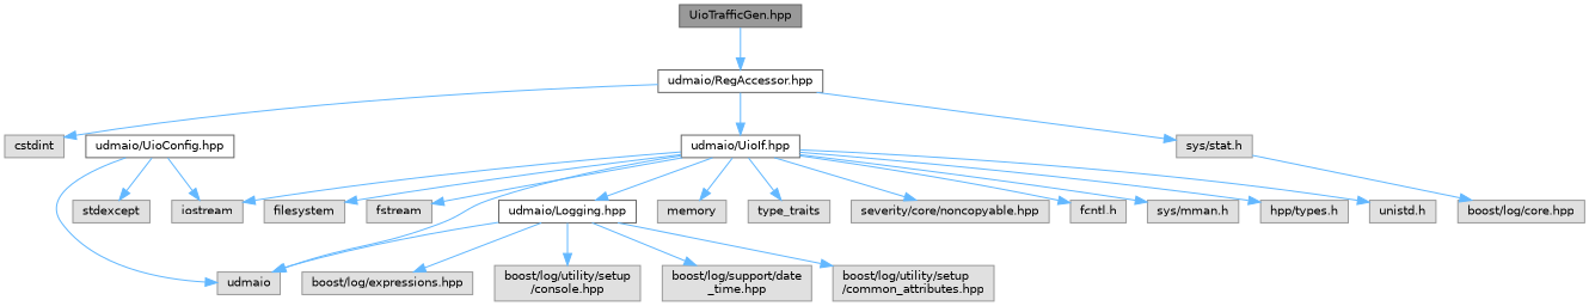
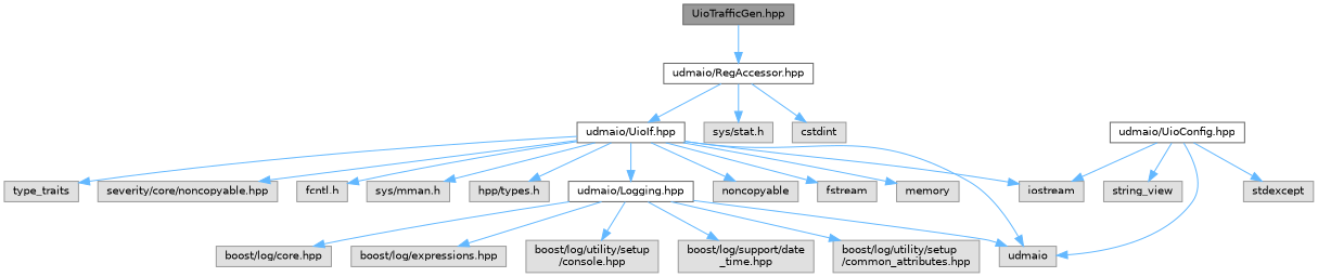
  digraph {
    node [color=grey60 fillcolor="#E0E0E0" fontname=Helvetica fontsize=10 shape=box style=filled]
    edge [color=steelblue1 fontname=Helvetica fontsize=10 labelfontname=Helvetica labelfontsize=10 style=solid]
    n1 [color=gray40 fillcolor=grey60 fontcolor=black height=0.2 label="UioTrafficGen.hpp" width=0.4]
    n2 [color=grey40 fillcolor=white height=0.2 label="udmaio/RegAccessor.hpp" width=0.4]
    n3 [height=0.2 label=cstdint width=0.4]
    n4 [color=grey40 fillcolor=white height=0.2 label="udmaio/UioIf.hpp" width=0.4]
    n5 [height=0.2 label="sys/stat.h" width=0.4]
-   n6 [height=0.2 label=filesystem width=0.4]
+   n6 [height=0.2 label=noncopyable width=0.4]
    n7 [height=0.2 label=fstream width=0.4]
    n8 [height=0.2 label=iostream width=0.4]
    n9 [height=0.2 label=memory width=0.4]
    n10 [height=0.2 label=udmaio width=0.4]
    n11 [height=0.2 label=type_traits width=0.4]
    n12 [height=0.2 label="severity/core/noncopyable.hpp" width=0.4]
    n13 [height=0.2 label="fcntl.h" width=0.4]
    n14 [height=0.2 label="sys/mman.h" width=0.4]
    n15 [height=0.2 label="hpp/types.h" width=0.4]
-   n16 [height=0.2 label="unistd.h" width=0.4]
    n17 [color=grey40 fillcolor=white height=0.2 label="udmaio/Logging.hpp" width=0.4]
    n18 [height=0.2 label="boost/log/core.hpp" width=0.4]
    n19 [height=0.2 label="boost/log/expressions.hpp" width=0.4]
    n20 [height=0.2 label="boost/log/utility/setup\l/console.hpp" width=0.4]
    n21 [height=0.2 label="boost/log/support/date\l_time.hpp" width=0.4]
    n22 [height=0.2 label="boost/log/utility/setup\l/common_attributes.hpp" width=0.4]
    n23 [color=grey40 fillcolor=white height=0.2 label="udmaio/UioConfig.hpp" width=0.4]
    n24 [height=0.2 label=stdexcept width=0.4]
+   n25 [height=0.2 label=string_view width=0.4]
    n1 -> n2
    n2 -> n3
    n2 -> n4
    n2 -> n5
    n4 -> n6
    n4 -> n7
    n4 -> n8
    n4 -> n9
    n4 -> n10
    n4 -> n11
    n4 -> n12
    n4 -> n13
    n4 -> n14
    n4 -> n15
-   n4 -> n16
    n4 -> n17
    n17 -> n10
-   n5 -> n18
+   n17 -> n18
    n17 -> n19
    n17 -> n20
    n17 -> n21
    n17 -> n22
    n23 -> n8
    n23 -> n10
    n23 -> n24
+   n23 -> n25
  }
